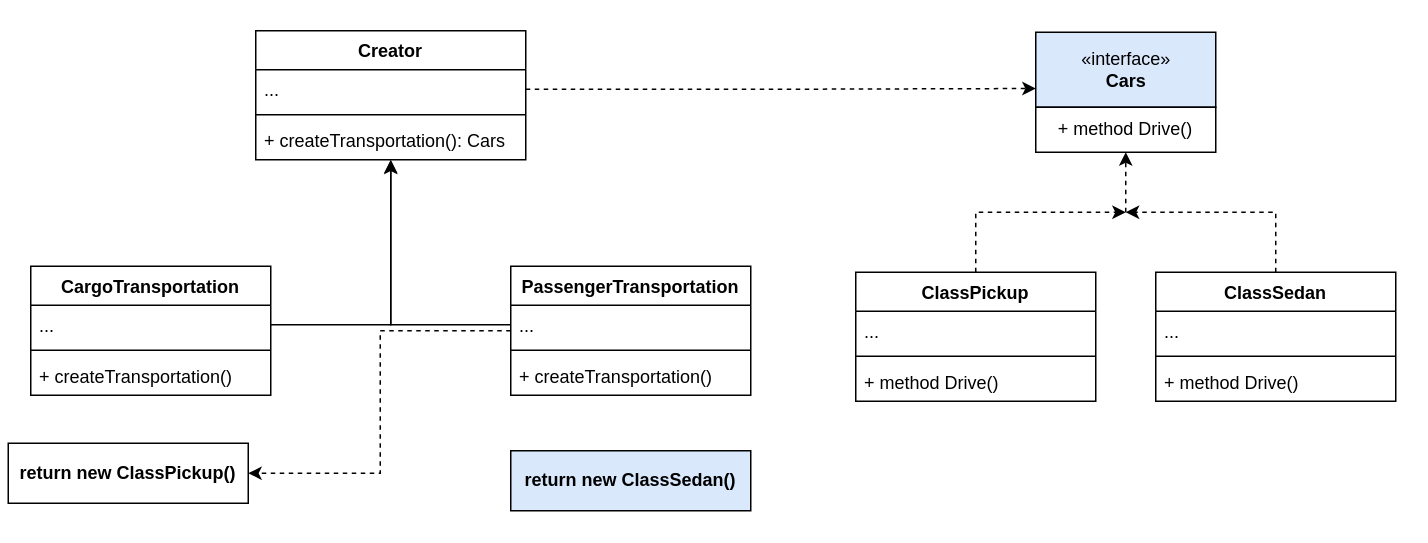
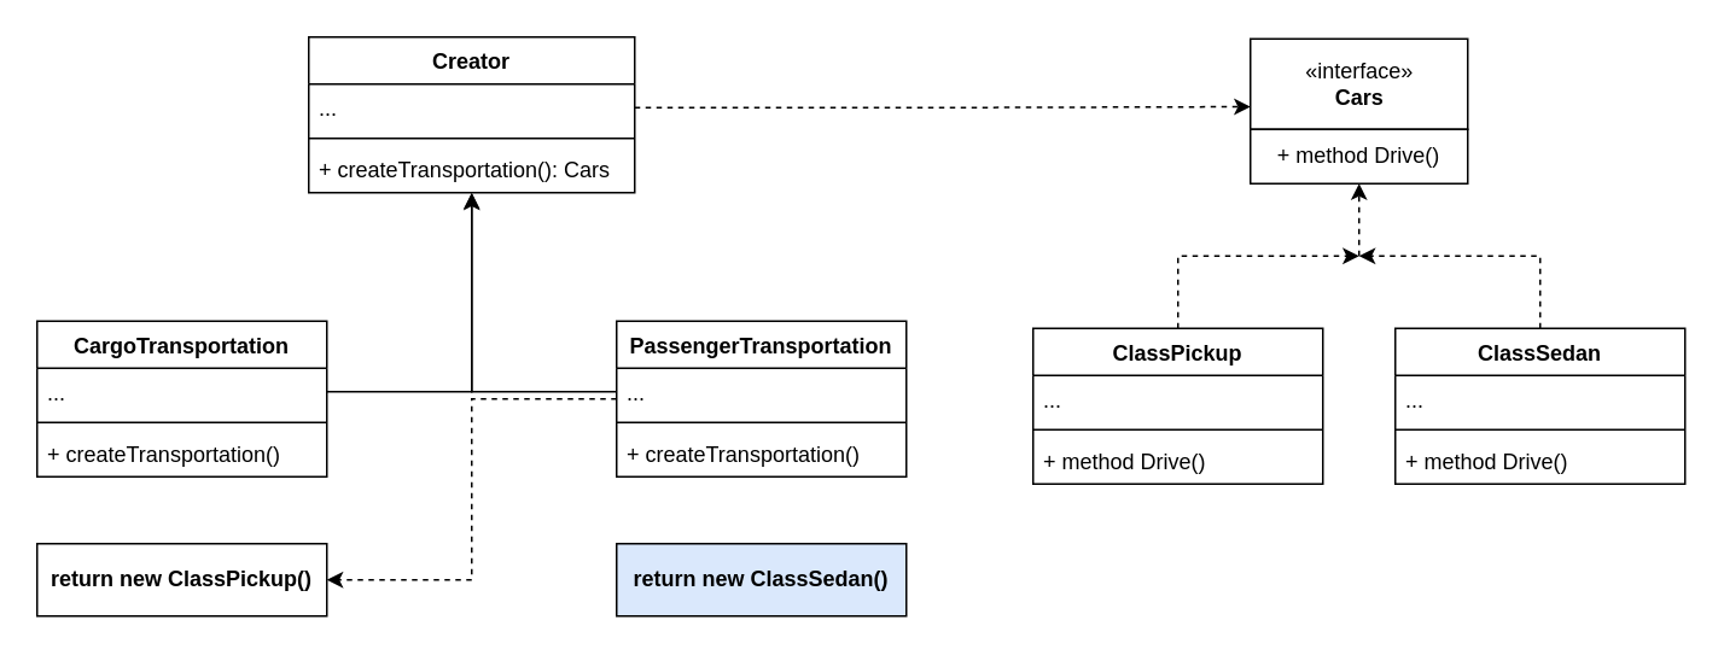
  <mxCell id="0" />
  <mxCell id="1" parent="0" />
  <mxCell id="2" style="edgeStyle=elbowEdgeStyle;rounded=0;orthogonalLoop=1;jettySize=auto;html=1;exitX=0.5;exitY=0;exitDx=0;exitDy=0;dashed=1;" edge="1" parent="1" source="5"><mxGeometry relative="1" as="geometry"><mxPoint x="750" y="141" as="targetPoint" /><Array as="points"><mxPoint x="650" y="161" /></Array></mxGeometry></mxCell>
  <mxCell id="3" style="edgeStyle=elbowEdgeStyle;rounded=0;orthogonalLoop=1;jettySize=auto;html=1;exitX=0.5;exitY=0;exitDx=0;exitDy=0;dashed=1;" edge="1" parent="1" source="9"><mxGeometry relative="1" as="geometry"><mxPoint x="970" y="181" as="sourcePoint" /><mxPoint x="750" y="141" as="targetPoint" /><Array as="points"><mxPoint x="850" y="161" /></Array></mxGeometry></mxCell>
- <mxCell id="4" value="«interface»&lt;br&gt;&lt;b&gt;Cars&lt;/b&gt;" style="html=1;fillColor=#dae8fc;" vertex="1" parent="1"><mxGeometry x="690" y="21" width="120" height="50" as="geometry" /></mxCell>
+ <mxCell id="4" value="«interface»&lt;br&gt;&lt;b&gt;Cars&lt;/b&gt;" style="html=1;" vertex="1" parent="1"><mxGeometry x="690" y="21" width="120" height="50" as="geometry" /></mxCell>
  <mxCell id="5" value="ClassPickup" style="swimlane;fontStyle=1;align=center;verticalAlign=top;childLayout=stackLayout;horizontal=1;startSize=26;horizontalStack=0;resizeParent=1;resizeParentMax=0;resizeLast=0;collapsible=1;marginBottom=0;" vertex="1" parent="1"><mxGeometry x="570" y="181" width="160" height="86" as="geometry" /></mxCell>
  <mxCell id="6" value="..." style="text;strokeColor=none;fillColor=none;align=left;verticalAlign=top;spacingLeft=4;spacingRight=4;overflow=hidden;rotatable=0;points=[[0,0.5],[1,0.5]];portConstraint=eastwest;" vertex="1" parent="5"><mxGeometry y="26" width="160" height="26" as="geometry" /></mxCell>
  <mxCell id="7" value="" style="line;strokeWidth=1;fillColor=none;align=left;verticalAlign=middle;spacingTop=-1;spacingLeft=3;spacingRight=3;rotatable=0;labelPosition=right;points=[];portConstraint=eastwest;" vertex="1" parent="5"><mxGeometry y="52" width="160" height="8" as="geometry" /></mxCell>
  <mxCell id="8" value="+ method Drive()" style="text;strokeColor=none;fillColor=none;align=left;verticalAlign=top;spacingLeft=4;spacingRight=4;overflow=hidden;rotatable=0;points=[[0,0.5],[1,0.5]];portConstraint=eastwest;" vertex="1" parent="5"><mxGeometry y="60" width="160" height="26" as="geometry" /></mxCell>
  <mxCell id="9" value="ClassSedan" style="swimlane;fontStyle=1;align=center;verticalAlign=top;childLayout=stackLayout;horizontal=1;startSize=26;horizontalStack=0;resizeParent=1;resizeParentMax=0;resizeLast=0;collapsible=1;marginBottom=0;" vertex="1" parent="1"><mxGeometry x="770" y="181" width="160" height="86" as="geometry" /></mxCell>
  <mxCell id="10" value="..." style="text;strokeColor=none;fillColor=none;align=left;verticalAlign=top;spacingLeft=4;spacingRight=4;overflow=hidden;rotatable=0;points=[[0,0.5],[1,0.5]];portConstraint=eastwest;" vertex="1" parent="9"><mxGeometry y="26" width="160" height="26" as="geometry" /></mxCell>
  <mxCell id="11" value="" style="line;strokeWidth=1;fillColor=none;align=left;verticalAlign=middle;spacingTop=-1;spacingLeft=3;spacingRight=3;rotatable=0;labelPosition=right;points=[];portConstraint=eastwest;" vertex="1" parent="9"><mxGeometry y="52" width="160" height="8" as="geometry" /></mxCell>
  <mxCell id="12" value="+ method Drive()" style="text;strokeColor=none;fillColor=none;align=left;verticalAlign=top;spacingLeft=4;spacingRight=4;overflow=hidden;rotatable=0;points=[[0,0.5],[1,0.5]];portConstraint=eastwest;" vertex="1" parent="9"><mxGeometry y="60" width="160" height="26" as="geometry" /></mxCell>
  <mxCell id="13" style="edgeStyle=elbowEdgeStyle;rounded=0;orthogonalLoop=1;jettySize=auto;html=1;dashed=1;" edge="1" parent="1" target="14"><mxGeometry relative="1" as="geometry"><mxPoint x="750" y="141" as="sourcePoint" /></mxGeometry></mxCell>
  <mxCell id="14" value="&lt;span style=&quot;text-align: left&quot;&gt;+ method Drive()&lt;/span&gt;" style="rounded=0;whiteSpace=wrap;html=1;" vertex="1" parent="1"><mxGeometry x="690" y="71" width="120" height="30" as="geometry" /></mxCell>
  <mxCell id="15" value="Creator" style="swimlane;fontStyle=1;align=center;verticalAlign=top;childLayout=stackLayout;horizontal=1;startSize=26;horizontalStack=0;resizeParent=1;resizeParentMax=0;resizeLast=0;collapsible=1;marginBottom=0;" vertex="1" parent="1"><mxGeometry x="170" y="20" width="180" height="86" as="geometry" /></mxCell>
  <mxCell id="16" value="..." style="text;strokeColor=none;fillColor=none;align=left;verticalAlign=top;spacingLeft=4;spacingRight=4;overflow=hidden;rotatable=0;points=[[0,0.5],[1,0.5]];portConstraint=eastwest;" vertex="1" parent="15"><mxGeometry y="26" width="180" height="26" as="geometry" /></mxCell>
  <mxCell id="17" value="" style="line;strokeWidth=1;fillColor=none;align=left;verticalAlign=middle;spacingTop=-1;spacingLeft=3;spacingRight=3;rotatable=0;labelPosition=right;points=[];portConstraint=eastwest;" vertex="1" parent="15"><mxGeometry y="52" width="180" height="8" as="geometry" /></mxCell>
  <mxCell id="18" value="+ createTransportation(): Cars" style="text;strokeColor=none;fillColor=none;align=left;verticalAlign=top;spacingLeft=4;spacingRight=4;overflow=hidden;rotatable=0;points=[[0,0.5],[1,0.5]];portConstraint=eastwest;" vertex="1" parent="15"><mxGeometry y="60" width="180" height="26" as="geometry" /></mxCell>
  <mxCell id="19" style="edgeStyle=elbowEdgeStyle;rounded=0;orthogonalLoop=1;jettySize=auto;html=1;exitX=1;exitY=0.5;exitDx=0;exitDy=0;" edge="1" parent="1" source="21" target="18"><mxGeometry relative="1" as="geometry"><Array as="points"><mxPoint x="260" y="203" /></Array></mxGeometry></mxCell>
  <mxCell id="20" value="CargoTransportation" style="swimlane;fontStyle=1;align=center;verticalAlign=top;childLayout=stackLayout;horizontal=1;startSize=26;horizontalStack=0;resizeParent=1;resizeParentMax=0;resizeLast=0;collapsible=1;marginBottom=0;" vertex="1" parent="1"><mxGeometry x="20" y="177" width="160" height="86" as="geometry" /></mxCell>
  <mxCell id="21" value="..." style="text;strokeColor=none;fillColor=none;align=left;verticalAlign=top;spacingLeft=4;spacingRight=4;overflow=hidden;rotatable=0;points=[[0,0.5],[1,0.5]];portConstraint=eastwest;" vertex="1" parent="20"><mxGeometry y="26" width="160" height="26" as="geometry" /></mxCell>
  <mxCell id="22" value="" style="line;strokeWidth=1;fillColor=none;align=left;verticalAlign=middle;spacingTop=-1;spacingLeft=3;spacingRight=3;rotatable=0;labelPosition=right;points=[];portConstraint=eastwest;" vertex="1" parent="20"><mxGeometry y="52" width="160" height="8" as="geometry" /></mxCell>
  <mxCell id="23" value="+ createTransportation()" style="text;strokeColor=none;fillColor=none;align=left;verticalAlign=top;spacingLeft=4;spacingRight=4;overflow=hidden;rotatable=0;points=[[0,0.5],[1,0.5]];portConstraint=eastwest;" vertex="1" parent="20"><mxGeometry y="60" width="160" height="26" as="geometry" /></mxCell>
  <mxCell id="24" style="edgeStyle=elbowEdgeStyle;rounded=0;orthogonalLoop=1;jettySize=auto;html=1;dashed=1;" edge="1" parent="1" source="25" target="31"><mxGeometry relative="1" as="geometry" /></mxCell>
  <mxCell id="25" value="PassengerTransportation" style="swimlane;fontStyle=1;align=center;verticalAlign=top;childLayout=stackLayout;horizontal=1;startSize=26;horizontalStack=0;resizeParent=1;resizeParentMax=0;resizeLast=0;collapsible=1;marginBottom=0;" vertex="1" parent="1"><mxGeometry x="340" y="177" width="160" height="86" as="geometry" /></mxCell>
  <mxCell id="26" value="..." style="text;strokeColor=none;fillColor=none;align=left;verticalAlign=top;spacingLeft=4;spacingRight=4;overflow=hidden;rotatable=0;points=[[0,0.5],[1,0.5]];portConstraint=eastwest;" vertex="1" parent="25"><mxGeometry y="26" width="160" height="26" as="geometry" /></mxCell>
  <mxCell id="27" value="" style="line;strokeWidth=1;fillColor=none;align=left;verticalAlign=middle;spacingTop=-1;spacingLeft=3;spacingRight=3;rotatable=0;labelPosition=right;points=[];portConstraint=eastwest;" vertex="1" parent="25"><mxGeometry y="52" width="160" height="8" as="geometry" /></mxCell>
  <mxCell id="28" value="+ createTransportation()" style="text;strokeColor=none;fillColor=none;align=left;verticalAlign=top;spacingLeft=4;spacingRight=4;overflow=hidden;rotatable=0;points=[[0,0.5],[1,0.5]];portConstraint=eastwest;" vertex="1" parent="25"><mxGeometry y="60" width="160" height="26" as="geometry" /></mxCell>
  <mxCell id="29" style="edgeStyle=elbowEdgeStyle;rounded=0;orthogonalLoop=1;jettySize=auto;html=1;entryX=0.501;entryY=1.02;entryDx=0;entryDy=0;entryPerimeter=0;exitX=0;exitY=0.5;exitDx=0;exitDy=0;" edge="1" parent="1" source="26" target="18"><mxGeometry relative="1" as="geometry"><Array as="points"><mxPoint x="260" y="203" /></Array></mxGeometry></mxCell>
  <mxCell id="30" style="edgeStyle=elbowEdgeStyle;rounded=0;orthogonalLoop=1;jettySize=auto;html=1;entryX=0;entryY=0.75;entryDx=0;entryDy=0;dashed=1;" edge="1" parent="1" source="16" target="4"><mxGeometry relative="1" as="geometry" /></mxCell>
- <mxCell id="31" value="return new ClassPickup()" style="whiteSpace=wrap;html=1;verticalAlign=middle;fontStyle=1;startSize=26;" vertex="1" parent="1"><mxGeometry x="5" y="295" width="160" height="40" as="geometry" /></mxCell>
+ <mxCell id="31" value="return new ClassPickup()" style="whiteSpace=wrap;html=1;verticalAlign=middle;fontStyle=1;startSize=26;" vertex="1" parent="1"><mxGeometry x="20" y="300" width="160" height="40" as="geometry" /></mxCell>
  <mxCell id="32" value="return new ClassSedan()" style="whiteSpace=wrap;html=1;verticalAlign=middle;fontStyle=1;startSize=26;fillColor=#dae8fc;" vertex="1" parent="1"><mxGeometry x="340" y="300" width="160" height="40" as="geometry" /></mxCell>
